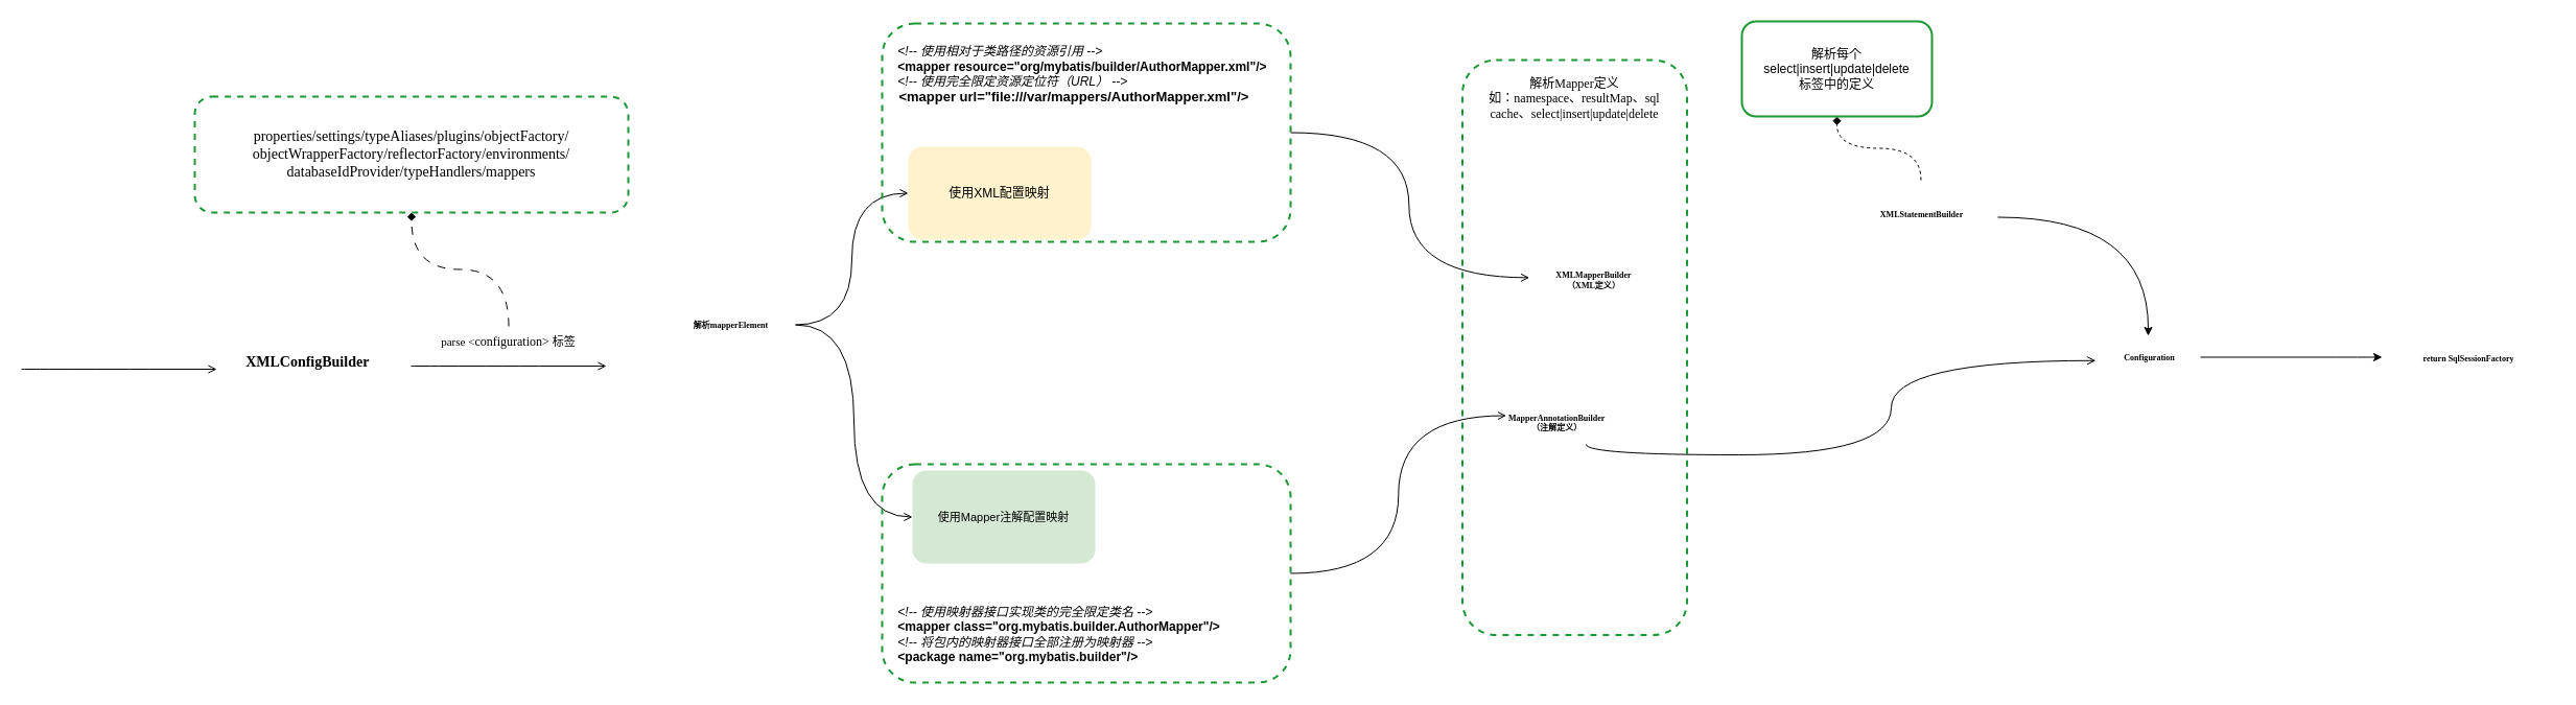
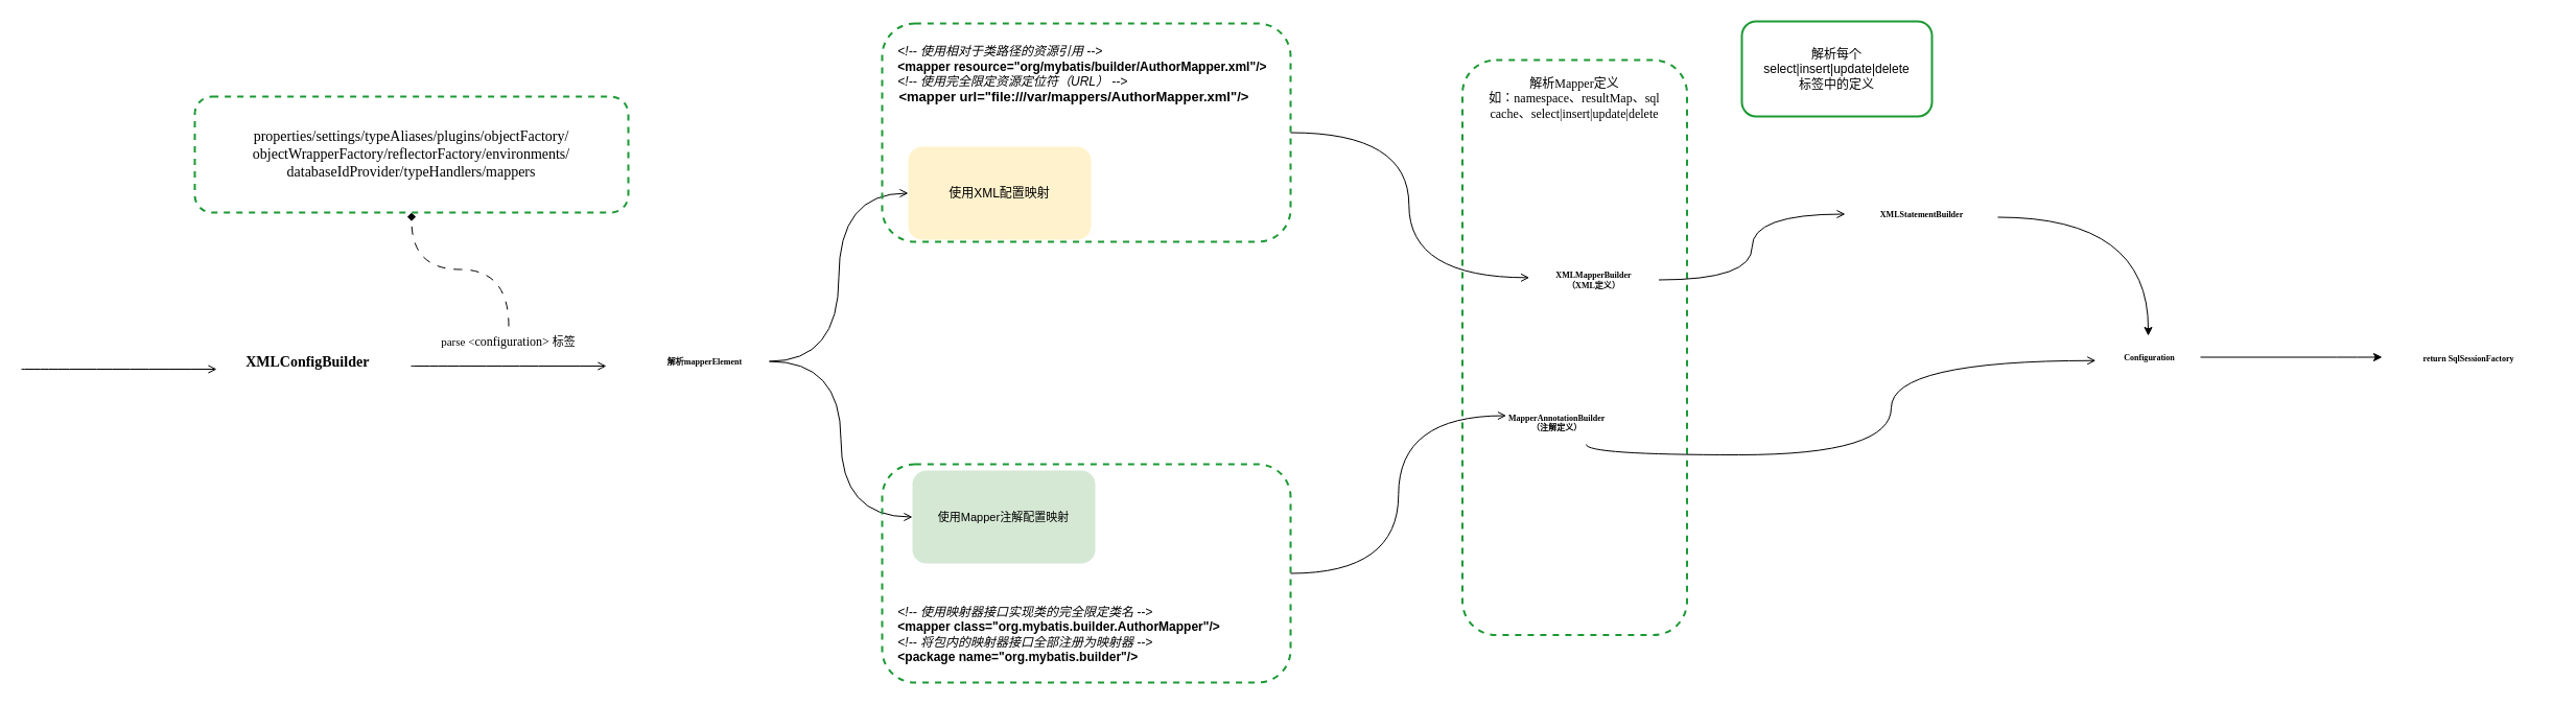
  <mxCell id="0" />
  <mxCell id="1" parent="0" />
  <mxCell id="2" value="" style="rounded=1;whiteSpace=wrap;html=1;fillColor=none;dashed=1;glass=0;shadow=0;strokeColor=#1C9935;strokeWidth=2;" vertex="1" parent="1"><mxGeometry x="1399.5" y="57" width="215" height="550.5" as="geometry" /></mxCell>
  <mxCell id="3" value="&lt;h6 style=&quot;font-size: 14px;&quot;&gt;&lt;font style=&quot;font-size: 14px;&quot; face=&quot;Comic Sans MS&quot;&gt;&lt;font style=&quot;font-size: 14px;&quot;&gt;&amp;nbsp;&lt;/font&gt;XMLConfigBuilder&lt;/font&gt;&lt;/h6&gt;" style="text;html=1;strokeColor=none;fillColor=none;align=center;verticalAlign=middle;whiteSpace=wrap;rounded=1;" parent="1" vertex="1"><mxGeometry x="225" y="317" width="135" height="57" as="geometry" /></mxCell>
  <mxCell id="4" value="" style="endArrow=open;html=1;curved=1;strokeColor=default;endFill=0;" parent="1" edge="1"><mxGeometry width="50" height="50" relative="1" as="geometry"><mxPoint x="20" y="353" as="sourcePoint" /><mxPoint x="207" y="353" as="targetPoint" /></mxGeometry></mxCell>
  <mxCell id="5" value="" style="endArrow=open;html=1;curved=1;strokeColor=default;endFill=0;" edge="1" parent="1"><mxGeometry width="50" height="50" relative="1" as="geometry"><mxPoint x="393" y="350" as="sourcePoint" /><mxPoint x="580" y="350" as="targetPoint" /></mxGeometry></mxCell>
  <mxCell id="6" style="edgeStyle=orthogonalEdgeStyle;rounded=1;orthogonalLoop=1;jettySize=auto;html=1;curved=1;dashed=1;dashPattern=8 8;endArrow=diamond;endFill=1;" edge="1" parent="1" source="7" target="27"><mxGeometry relative="1" as="geometry" /></mxCell>
  <mxCell id="7" value="&lt;font face=&quot;Comic Sans MS&quot;&gt;&lt;font style=&quot;font-size: 11px;&quot;&gt;parse &amp;lt;&lt;/font&gt;configuration&amp;gt;&amp;nbsp;&lt;span style=&quot;font-size: 11px; background-color: initial;&quot;&gt;标签&lt;/span&gt;&lt;/font&gt;" style="text;html=1;strokeColor=none;fillColor=none;align=center;verticalAlign=middle;whiteSpace=wrap;rounded=1;" vertex="1" parent="1"><mxGeometry x="377" y="312" width="219" height="30" as="geometry" /></mxCell>
  <mxCell id="8" style="edgeStyle=orthogonalEdgeStyle;rounded=1;orthogonalLoop=1;jettySize=auto;html=1;entryX=0;entryY=0.5;entryDx=0;entryDy=0;curved=1;endArrow=open;endFill=0;" edge="1" parent="1" source="10" target="22"><mxGeometry relative="1" as="geometry" /></mxCell>
  <mxCell id="9" style="edgeStyle=orthogonalEdgeStyle;rounded=1;orthogonalLoop=1;jettySize=auto;html=1;entryX=0;entryY=0.5;entryDx=0;entryDy=0;curved=1;endArrow=open;endFill=0;" edge="1" parent="1" source="10" target="26"><mxGeometry relative="1" as="geometry" /></mxCell>
- <mxCell id="10" value="&lt;h6&gt;&lt;font face=&quot;Comic Sans MS&quot;&gt;解析mapperElement&lt;/font&gt;&lt;/h6&gt;" style="text;html=1;strokeColor=none;fillColor=none;align=center;verticalAlign=middle;whiteSpace=wrap;rounded=0;" vertex="1" parent="1"><mxGeometry x="638" y="290" width="123" height="41" as="geometry" /></mxCell>
+ <mxCell id="10" value="&lt;h6&gt;&lt;font face=&quot;Comic Sans MS&quot;&gt;解析mapperElement&lt;/font&gt;&lt;/h6&gt;" style="text;html=1;strokeColor=none;fillColor=none;align=center;verticalAlign=middle;whiteSpace=wrap;rounded=0;" vertex="1" parent="1"><mxGeometry x="613" y="325" width="123" height="41" as="geometry" /></mxCell>
+ <mxCell id="11" style="edgeStyle=orthogonalEdgeStyle;rounded=1;orthogonalLoop=1;jettySize=auto;html=1;curved=1;endArrow=open;endFill=0;" edge="1" parent="1" source="12" target="33"><mxGeometry relative="1" as="geometry" /></mxCell>
  <mxCell id="12" value="&lt;h6&gt;&lt;font face=&quot;Comic Sans MS&quot;&gt;XMLMapperBuilder&lt;br&gt;&lt;/font&gt;&lt;font face=&quot;Comic Sans MS&quot;&gt;（XML定义）&lt;/font&gt;&lt;/h6&gt;" style="text;html=1;align=center;verticalAlign=middle;resizable=0;points=[];autosize=1;strokeColor=none;fillColor=none;" vertex="1" parent="1"><mxGeometry x="1461.5" y="227.5" width="126" height="80" as="geometry" /></mxCell>
  <mxCell id="13" value="&lt;h6&gt;&lt;font face=&quot;Comic Sans MS&quot;&gt;&amp;nbsp;return SqlSessionFactory&lt;/font&gt;&lt;/h6&gt;" style="text;html=1;strokeColor=none;fillColor=none;align=center;verticalAlign=middle;whiteSpace=wrap;rounded=0;" vertex="1" parent="1"><mxGeometry x="2280" y="322" width="164" height="41" as="geometry" /></mxCell>
  <mxCell id="14" style="edgeStyle=orthogonalEdgeStyle;rounded=1;orthogonalLoop=1;jettySize=auto;html=1;curved=1;entryX=-0.002;entryY=0.55;entryDx=0;entryDy=0;entryPerimeter=0;endArrow=open;endFill=0;" edge="1" parent="1" source="15" target="18"><mxGeometry relative="1" as="geometry"><Array as="points"><mxPoint x="1810" y="435" /><mxPoint x="1810" y="345" /></Array></mxGeometry></mxCell>
  <mxCell id="15" value="&lt;h6 style=&quot;text-align: center;&quot;&gt;&lt;font face=&quot;Comic Sans MS&quot;&gt;&lt;span style=&quot;background-color: initial;&quot;&gt;MapperAnnotationBuilder&lt;br&gt;&lt;/span&gt;&lt;span style=&quot;background-color: initial;&quot;&gt;（注解定义）&lt;/span&gt;&lt;/font&gt;&lt;/h6&gt;" style="text;whiteSpace=wrap;html=1;" vertex="1" parent="1"><mxGeometry x="1441.5" y="370" width="153" height="55" as="geometry" /></mxCell>
  <mxCell id="16" value="&lt;font face=&quot;Comic Sans MS&quot;&gt;解析Mapper定义&lt;br&gt;如：namespace、resultMap、sql&lt;br&gt;cache、select|insert|update|delete&lt;/font&gt;" style="text;html=1;strokeColor=none;fillColor=none;align=center;verticalAlign=middle;whiteSpace=wrap;rounded=0;" vertex="1" parent="1"><mxGeometry x="1352" y="52" width="310" height="84" as="geometry" /></mxCell>
  <mxCell id="17" style="edgeStyle=orthogonalEdgeStyle;rounded=1;orthogonalLoop=1;jettySize=auto;html=1;" edge="1" parent="1" source="18" target="13"><mxGeometry relative="1" as="geometry"><Array as="points"><mxPoint x="2246" y="342" /><mxPoint x="2246" y="342" /></Array></mxGeometry></mxCell>
  <mxCell id="18" value="&lt;h6&gt;&lt;font face=&quot;Comic Sans MS&quot;&gt;&amp;nbsp;Configuration&lt;/font&gt;&lt;/h6&gt;" style="text;html=1;align=center;verticalAlign=middle;resizable=0;points=[];autosize=1;strokeColor=none;fillColor=none;" vertex="1" parent="1"><mxGeometry x="2006" y="309" width="100" height="65" as="geometry" /></mxCell>
  <mxCell id="19" value="" style="group" vertex="1" connectable="0" parent="1"><mxGeometry x="844" y="22" width="391" height="209" as="geometry" /></mxCell>
  <mxCell id="20" value="" style="rounded=1;whiteSpace=wrap;html=1;fillColor=none;dashed=1;glass=0;shadow=0;strokeColor=#1C9935;strokeWidth=2;" vertex="1" parent="19"><mxGeometry width="391" height="209" as="geometry" /></mxCell>
  <mxCell id="21" value="&lt;div style=&quot;&quot;&gt;&lt;font style=&quot;font-size: 12px;&quot;&gt;&lt;i style=&quot;&quot;&gt;&amp;nbsp; &amp;nbsp; &amp;lt;!-- 使用相对于类路径的资源引用 --&amp;gt;&lt;/i&gt;&lt;/font&gt;&lt;/div&gt;&lt;div style=&quot;&quot;&gt;&lt;font style=&quot;font-size: 12px;&quot;&gt;&lt;b&gt;&amp;nbsp; &amp;nbsp; &amp;lt;mapper resource=&quot;org/mybatis/builder/AuthorMapper.xml&quot;/&amp;gt;&lt;/b&gt;&lt;/font&gt;&lt;/div&gt;&lt;div style=&quot;&quot;&gt;&lt;font style=&quot;font-size: 12px;&quot;&gt;&lt;i style=&quot;&quot;&gt;&amp;nbsp; &amp;nbsp; &amp;lt;!-- 使用完全限定资源定位符（URL） --&amp;gt;&lt;/i&gt;&lt;/font&gt;&lt;/div&gt;&lt;div style=&quot;&quot;&gt;&lt;font style=&quot;font-size: 13px;&quot;&gt;&lt;b&gt;&amp;nbsp; &amp;nbsp; &amp;lt;mapper url=&quot;file:///var/mappers/AuthorMapper.xml&quot;/&amp;gt;&lt;/b&gt;&lt;/font&gt;&lt;/div&gt;" style="text;html=1;align=left;verticalAlign=middle;resizable=0;points=[];autosize=1;strokeColor=none;fillColor=none;" vertex="1" parent="19"><mxGeometry y="13" width="384" height="71" as="geometry" /></mxCell>
  <mxCell id="22" value="使用XML配置映射" style="rounded=1;whiteSpace=wrap;html=1;fillColor=#fff2cc;strokeColor=none;" vertex="1" parent="19"><mxGeometry x="25" y="118" width="175" height="89" as="geometry" /></mxCell>
  <mxCell id="23" value="" style="group" vertex="1" connectable="0" parent="1"><mxGeometry x="844" y="444" width="391" height="209" as="geometry" /></mxCell>
  <mxCell id="24" value="" style="rounded=1;whiteSpace=wrap;html=1;fillColor=none;dashed=1;glass=0;shadow=0;strokeColor=#1C9935;strokeWidth=2;" vertex="1" parent="23"><mxGeometry width="391" height="209" as="geometry" /></mxCell>
  <mxCell id="25" value="&lt;div style=&quot;&quot;&gt;&lt;div style=&quot;&quot;&gt;&lt;i&gt;&amp;nbsp; &amp;nbsp; &amp;lt;!-- 使用映射器接口实现类的完全限定类名 --&amp;gt;&lt;/i&gt;&lt;/div&gt;&lt;div style=&quot;&quot;&gt;&lt;b style=&quot;&quot;&gt;&amp;nbsp; &amp;nbsp; &amp;lt;mapper class=&quot;org.mybatis.builder.AuthorMapper&quot;/&amp;gt;&lt;/b&gt;&lt;/div&gt;&lt;div style=&quot;&quot;&gt;&lt;i&gt;&amp;nbsp; &amp;nbsp; &amp;lt;!-- 将包内的映射器接口全部注册为映射器 --&amp;gt;&lt;/i&gt;&lt;/div&gt;&lt;div style=&quot;&quot;&gt;&lt;font style=&quot;font-size: 12px;&quot;&gt;&lt;b&gt;&amp;nbsp; &amp;nbsp; &amp;lt;package name=&quot;org.mybatis.builder&quot;/&amp;gt;&lt;/b&gt;&lt;/font&gt;&lt;/div&gt;&lt;/div&gt;" style="text;html=1;align=left;verticalAlign=middle;resizable=0;points=[];autosize=1;strokeColor=none;fillColor=none;" vertex="1" parent="23"><mxGeometry y="128" width="340" height="70" as="geometry" /></mxCell>
  <mxCell id="26" value="&lt;font style=&quot;font-size: 11px;&quot;&gt;使用Mapper注解配置映射&lt;/font&gt;" style="rounded=1;whiteSpace=wrap;html=1;fillColor=#d5e8d4;strokeColor=none;" vertex="1" parent="23"><mxGeometry x="29" y="6" width="175" height="89" as="geometry" /></mxCell>
  <mxCell id="27" value="&lt;font face=&quot;Comic Sans MS&quot; style=&quot;font-size: 14px;&quot;&gt;properties/settings/typeAliases/plugins/objectFactory/&lt;br style=&quot;border-color: var(--border-color);&quot;&gt;objectWrapperFactory/reflectorFactory/environments/&lt;br style=&quot;border-color: var(--border-color);&quot;&gt;&lt;span style=&quot;border-color: var(--border-color);&quot;&gt;databaseIdProvider/typeHandlers/mappers&lt;/span&gt;&lt;/font&gt;" style="rounded=1;whiteSpace=wrap;html=1;fillColor=none;dashed=1;glass=0;shadow=0;strokeColor=#1C9935;strokeWidth=2;" vertex="1" parent="1"><mxGeometry x="186" y="92" width="415" height="111" as="geometry" /></mxCell>
  <mxCell id="28" style="edgeStyle=orthogonalEdgeStyle;rounded=1;orthogonalLoop=1;jettySize=auto;html=1;entryX=0;entryY=0.5;entryDx=0;entryDy=0;curved=1;endArrow=open;endFill=0;" edge="1" parent="1" source="24" target="15"><mxGeometry relative="1" as="geometry" /></mxCell>
  <mxCell id="29" style="edgeStyle=orthogonalEdgeStyle;rounded=1;orthogonalLoop=1;jettySize=auto;html=1;entryX=0.017;entryY=0.473;entryDx=0;entryDy=0;entryPerimeter=0;curved=1;endArrow=open;endFill=0;" edge="1" parent="1" source="20" target="12"><mxGeometry relative="1" as="geometry" /></mxCell>
  <mxCell id="30" style="edgeStyle=orthogonalEdgeStyle;rounded=1;orthogonalLoop=1;jettySize=auto;html=1;curved=1;exitX=1.007;exitY=0.546;exitDx=0;exitDy=0;exitPerimeter=0;" edge="1" parent="1" source="33"><mxGeometry relative="1" as="geometry"><mxPoint x="2056" y="321" as="targetPoint" /></mxGeometry></mxCell>
  <mxCell id="31" value="&lt;h6&gt;&lt;br&gt;&lt;/h6&gt;" style="text;html=1;align=center;verticalAlign=middle;resizable=0;points=[];autosize=1;strokeColor=none;fillColor=none;" vertex="1" parent="1"><mxGeometry x="1924" y="173" width="18" height="64" as="geometry" /></mxCell>
- <mxCell id="32" style="edgeStyle=orthogonalEdgeStyle;rounded=1;orthogonalLoop=1;jettySize=auto;html=1;curved=1;dashed=1;endArrow=diamond;endFill=1;" edge="1" parent="1" source="33" target="34"><mxGeometry relative="1" as="geometry" /></mxCell>
  <mxCell id="33" value="&lt;p style=&quot;line-height: 160%;&quot;&gt;&lt;/p&gt;&lt;h6 style=&quot;border-color: var(--border-color);&quot;&gt;&lt;font face=&quot;Comic Sans MS&quot;&gt;XMLStatementBuilder&lt;/font&gt;&lt;/h6&gt;&lt;p&gt;&lt;/p&gt;" style="text;html=1;align=center;verticalAlign=middle;resizable=0;points=[];autosize=1;strokeColor=none;fillColor=none;" vertex="1" parent="1"><mxGeometry x="1766" y="172" width="145" height="65" as="geometry" /></mxCell>
  <mxCell id="34" value="解析每个select|insert|update|delete&lt;br&gt;标签中的定义" style="rounded=1;whiteSpace=wrap;html=1;fillColor=none;dashed=0;glass=0;shadow=0;strokeColor=#1C9935;strokeWidth=2;" vertex="1" parent="1"><mxGeometry x="1667" y="20" width="182" height="91" as="geometry" /></mxCell>
